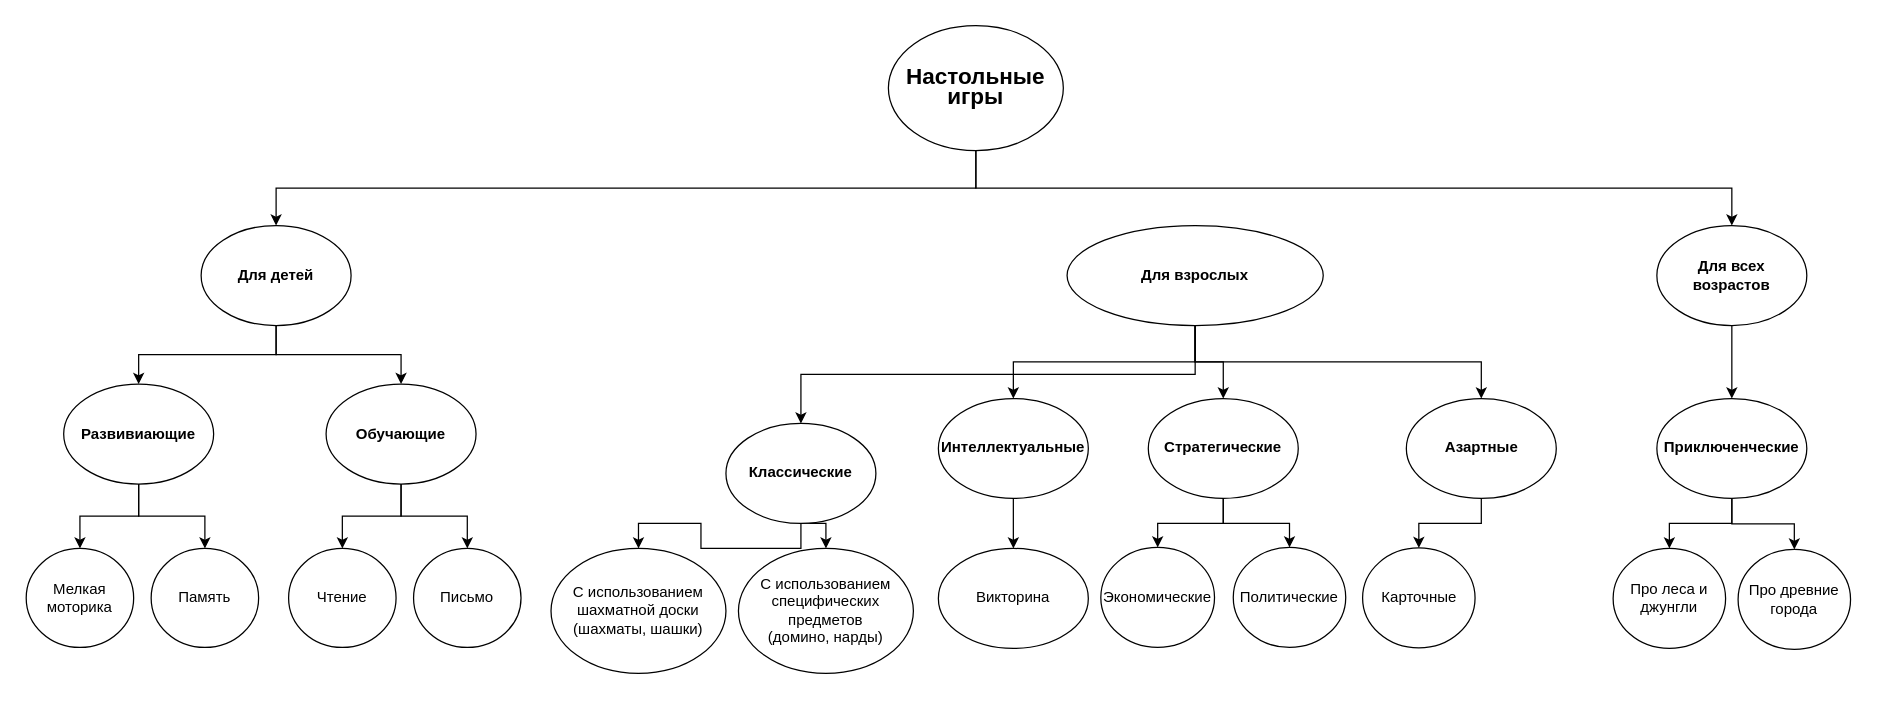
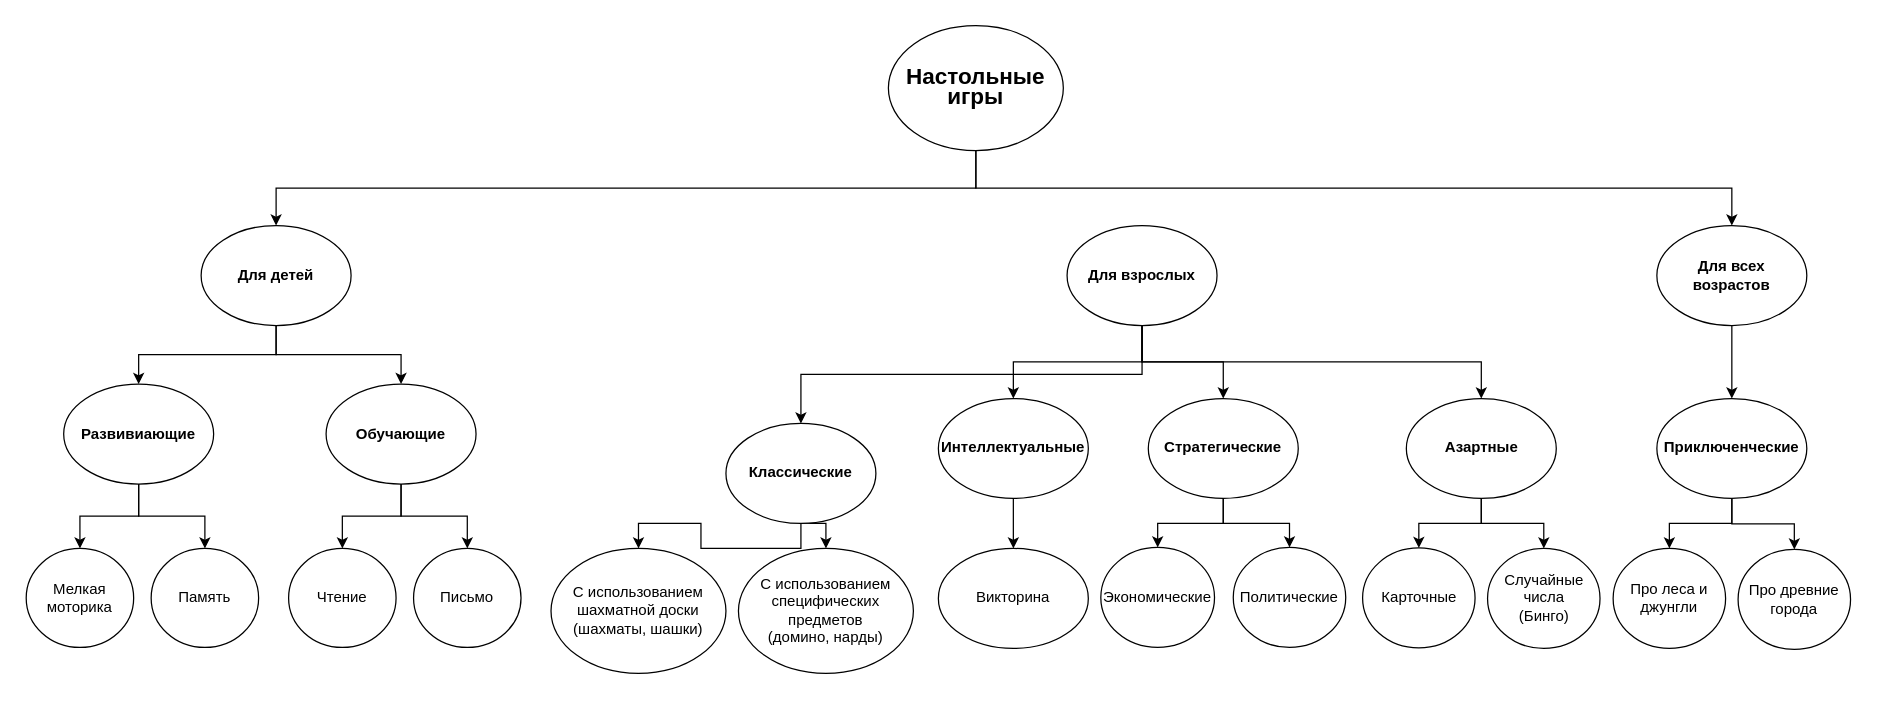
  <mxCell id="0" />
  <mxCell id="1" parent="0" />
  <mxCell id="2" style="edgeStyle=orthogonalEdgeStyle;rounded=0;orthogonalLoop=1;jettySize=auto;html=1;exitX=0.5;exitY=1;exitDx=0;exitDy=0;" edge="1" parent="1" source="4" target="19"><mxGeometry relative="1" as="geometry" /></mxCell>
  <mxCell id="3" style="edgeStyle=orthogonalEdgeStyle;rounded=0;orthogonalLoop=1;jettySize=auto;html=1;exitX=0.5;exitY=1;exitDx=0;exitDy=0;" edge="1" parent="1" source="4" target="12"><mxGeometry relative="1" as="geometry" /></mxCell>
  <mxCell id="4" value="&lt;span style=&quot;line-height: 115%;&quot;&gt;&lt;b style=&quot;&quot;&gt;&lt;font style=&quot;font-size: 18px;&quot;&gt;Настольные&lt;br&gt;игры&lt;/font&gt;&lt;/b&gt;&lt;/span&gt;" style="ellipse;whiteSpace=wrap;html=1;" vertex="1" parent="1"><mxGeometry x="710" width="140" height="100" as="geometry" y="20" /></mxCell>
  <mxCell id="5" style="edgeStyle=orthogonalEdgeStyle;rounded=0;orthogonalLoop=1;jettySize=auto;html=1;exitX=0.5;exitY=1;exitDx=0;exitDy=0;entryX=0.5;entryY=0;entryDx=0;entryDy=0;" edge="1" parent="1" source="7" target="35"><mxGeometry relative="1" as="geometry" /></mxCell>
  <mxCell id="6" style="edgeStyle=orthogonalEdgeStyle;rounded=0;orthogonalLoop=1;jettySize=auto;html=1;exitX=0.5;exitY=1;exitDx=0;exitDy=0;entryX=0.5;entryY=0;entryDx=0;entryDy=0;" edge="1" parent="1" source="7" target="36"><mxGeometry relative="1" as="geometry" /></mxCell>
  <mxCell id="7" value="&lt;b&gt;Классические&lt;/b&gt;" style="ellipse;whiteSpace=wrap;html=1;" vertex="1" parent="1"><mxGeometry x="580" y="338.42" width="120" height="80" as="geometry" /></mxCell>
  <mxCell id="8" style="edgeStyle=orthogonalEdgeStyle;rounded=0;orthogonalLoop=1;jettySize=auto;html=1;exitX=0.5;exitY=1;exitDx=0;exitDy=0;entryX=0.5;entryY=0;entryDx=0;entryDy=0;" edge="1" parent="1" source="9" target="37"><mxGeometry relative="1" as="geometry" /></mxCell>
  <mxCell id="9" value="&lt;b&gt;Интеллектуальные&lt;/b&gt;" style="ellipse;whiteSpace=wrap;html=1;" vertex="1" parent="1"><mxGeometry x="750" y="318.42" width="120" height="80" as="geometry" /></mxCell>
  <mxCell id="10" style="edgeStyle=orthogonalEdgeStyle;rounded=0;orthogonalLoop=1;jettySize=auto;html=1;exitX=0.5;exitY=1;exitDx=0;exitDy=0;" edge="1" parent="1" source="12" target="22"><mxGeometry relative="1" as="geometry" /></mxCell>
  <mxCell id="11" style="edgeStyle=orthogonalEdgeStyle;rounded=0;orthogonalLoop=1;jettySize=auto;html=1;exitX=0.5;exitY=1;exitDx=0;exitDy=0;" edge="1" parent="1" source="12" target="25"><mxGeometry relative="1" as="geometry" /></mxCell>
  <mxCell id="12" value="&lt;b&gt;Для детей&lt;/b&gt;" style="ellipse;whiteSpace=wrap;html=1;" vertex="1" parent="1"><mxGeometry x="160" y="180" width="120" height="80" as="geometry" /></mxCell>
  <mxCell id="13" style="edgeStyle=orthogonalEdgeStyle;rounded=0;orthogonalLoop=1;jettySize=auto;html=1;exitX=0.5;exitY=1;exitDx=0;exitDy=0;" edge="1" parent="1" source="17" target="7"><mxGeometry relative="1" as="geometry" /></mxCell>
  <mxCell id="14" style="edgeStyle=orthogonalEdgeStyle;rounded=0;orthogonalLoop=1;jettySize=auto;html=1;exitX=0.5;exitY=1;exitDx=0;exitDy=0;" edge="1" parent="1" source="17" target="9"><mxGeometry relative="1" as="geometry" /></mxCell>
  <mxCell id="15" style="edgeStyle=orthogonalEdgeStyle;rounded=0;orthogonalLoop=1;jettySize=auto;html=1;exitX=0.5;exitY=1;exitDx=0;exitDy=0;" edge="1" parent="1" source="17" target="34"><mxGeometry relative="1" as="geometry" /></mxCell>
  <mxCell id="16" style="edgeStyle=orthogonalEdgeStyle;rounded=0;orthogonalLoop=1;jettySize=auto;html=1;exitX=0.5;exitY=1;exitDx=0;exitDy=0;" edge="1" parent="1" source="17" target="28"><mxGeometry relative="1" as="geometry" /></mxCell>
- <mxCell id="17" value="&lt;b&gt;Для взрослых&lt;/b&gt;" style="ellipse;whiteSpace=wrap;html=1;" vertex="1" parent="1"><mxGeometry x="853" y="180" width="205" height="80" as="geometry" /></mxCell>
+ <mxCell id="17" value="&lt;b&gt;Для взрослых&lt;/b&gt;" style="ellipse;whiteSpace=wrap;html=1;" vertex="1" parent="1"><mxGeometry x="853" y="180" width="120" height="80" as="geometry" /></mxCell>
  <mxCell id="18" style="edgeStyle=orthogonalEdgeStyle;rounded=0;orthogonalLoop=1;jettySize=auto;html=1;exitX=0.5;exitY=1;exitDx=0;exitDy=0;" edge="1" parent="1" source="19" target="31"><mxGeometry relative="1" as="geometry" /></mxCell>
  <mxCell id="19" value="&lt;b&gt;Для всех возрастов&lt;/b&gt;" style="ellipse;whiteSpace=wrap;html=1;" vertex="1" parent="1"><mxGeometry x="1325" y="180" width="120" height="80" as="geometry" /></mxCell>
  <mxCell id="20" value="" style="edgeStyle=orthogonalEdgeStyle;rounded=0;orthogonalLoop=1;jettySize=auto;html=1;" edge="1" parent="1" source="22" target="45"><mxGeometry relative="1" as="geometry" /></mxCell>
  <mxCell id="21" style="edgeStyle=orthogonalEdgeStyle;rounded=0;orthogonalLoop=1;jettySize=auto;html=1;exitX=0.5;exitY=1;exitDx=0;exitDy=0;" edge="1" parent="1" source="22" target="44"><mxGeometry relative="1" as="geometry" /></mxCell>
  <mxCell id="22" value="&lt;b&gt;Развивиающие&lt;/b&gt;" style="ellipse;whiteSpace=wrap;html=1;" vertex="1" parent="1"><mxGeometry x="50" y="306.84" width="120" height="80" as="geometry" /></mxCell>
  <mxCell id="23" style="edgeStyle=orthogonalEdgeStyle;rounded=0;orthogonalLoop=1;jettySize=auto;html=1;exitX=0.5;exitY=1;exitDx=0;exitDy=0;" edge="1" parent="1" source="25" target="46"><mxGeometry relative="1" as="geometry" /></mxCell>
  <mxCell id="24" style="edgeStyle=orthogonalEdgeStyle;rounded=0;orthogonalLoop=1;jettySize=auto;html=1;exitX=0.5;exitY=1;exitDx=0;exitDy=0;" edge="1" parent="1" source="25" target="47"><mxGeometry relative="1" as="geometry" /></mxCell>
  <mxCell id="25" value="&lt;b&gt;Обучающие&lt;/b&gt;" style="ellipse;whiteSpace=wrap;html=1;" vertex="1" parent="1"><mxGeometry x="260" y="306.84" width="120" height="80" as="geometry" /></mxCell>
  <mxCell id="26" style="edgeStyle=orthogonalEdgeStyle;rounded=0;orthogonalLoop=1;jettySize=auto;html=1;exitX=0.5;exitY=1;exitDx=0;exitDy=0;entryX=0.5;entryY=0;entryDx=0;entryDy=0;" edge="1" parent="1" source="28" target="40"><mxGeometry relative="1" as="geometry" /></mxCell>
+ <mxCell id="27" style="edgeStyle=orthogonalEdgeStyle;rounded=0;orthogonalLoop=1;jettySize=auto;html=1;exitX=0.5;exitY=1;exitDx=0;exitDy=0;entryX=0.5;entryY=0;entryDx=0;entryDy=0;" edge="1" parent="1" source="28" target="41"><mxGeometry relative="1" as="geometry" /></mxCell>
  <mxCell id="28" value="&lt;b&gt;Азартные&lt;/b&gt;" style="ellipse;whiteSpace=wrap;html=1;" vertex="1" parent="1"><mxGeometry x="1124.5" y="318.42" width="120" height="80" as="geometry" /></mxCell>
  <mxCell id="29" style="edgeStyle=orthogonalEdgeStyle;rounded=0;orthogonalLoop=1;jettySize=auto;html=1;exitX=0.5;exitY=1;exitDx=0;exitDy=0;entryX=0.5;entryY=0;entryDx=0;entryDy=0;" edge="1" parent="1" source="31" target="42"><mxGeometry relative="1" as="geometry" /></mxCell>
  <mxCell id="30" style="edgeStyle=orthogonalEdgeStyle;rounded=0;orthogonalLoop=1;jettySize=auto;html=1;exitX=0.5;exitY=1;exitDx=0;exitDy=0;entryX=0.5;entryY=0;entryDx=0;entryDy=0;" edge="1" parent="1" source="31" target="43"><mxGeometry relative="1" as="geometry" /></mxCell>
  <mxCell id="31" value="&lt;b&gt;Приключенческие&lt;/b&gt;" style="ellipse;whiteSpace=wrap;html=1;" vertex="1" parent="1"><mxGeometry x="1325" y="318.42" width="120" height="80" as="geometry" /></mxCell>
  <mxCell id="32" style="edgeStyle=orthogonalEdgeStyle;rounded=0;orthogonalLoop=1;jettySize=auto;html=1;exitX=0.5;exitY=1;exitDx=0;exitDy=0;entryX=0.5;entryY=0;entryDx=0;entryDy=0;" edge="1" parent="1" source="34" target="38"><mxGeometry relative="1" as="geometry" /></mxCell>
  <mxCell id="33" style="edgeStyle=orthogonalEdgeStyle;rounded=0;orthogonalLoop=1;jettySize=auto;html=1;exitX=0.5;exitY=1;exitDx=0;exitDy=0;entryX=0.5;entryY=0;entryDx=0;entryDy=0;" edge="1" parent="1" source="34" target="39"><mxGeometry relative="1" as="geometry" /></mxCell>
  <mxCell id="34" value="&lt;b&gt;Стратегические&lt;/b&gt;" style="ellipse;whiteSpace=wrap;html=1;" vertex="1" parent="1"><mxGeometry x="918" y="318.42" width="120" height="80" as="geometry" /></mxCell>
  <mxCell id="35" value="С использованием шахматной доски&lt;br&gt;(шахматы, шашки)" style="ellipse;whiteSpace=wrap;html=1;" vertex="1" parent="1"><mxGeometry x="440" y="438.42" width="140" height="100" as="geometry" /></mxCell>
  <mxCell id="36" value="С использованием специфических предметов&lt;br&gt;(домино, нарды)" style="ellipse;whiteSpace=wrap;html=1;" vertex="1" parent="1"><mxGeometry x="590" y="438.42" width="140" height="100" as="geometry" /></mxCell>
  <mxCell id="37" value="Викторина" style="ellipse;whiteSpace=wrap;html=1;" vertex="1" parent="1"><mxGeometry x="750" y="438.42" width="120" height="80" as="geometry" /></mxCell>
  <mxCell id="38" value="Экономические" style="ellipse;whiteSpace=wrap;html=1;" vertex="1" parent="1"><mxGeometry x="880" y="437.63" width="91" height="80" as="geometry" /></mxCell>
  <mxCell id="39" value="Политические" style="ellipse;whiteSpace=wrap;html=1;" vertex="1" parent="1"><mxGeometry x="986" y="437.63" width="90" height="80" as="geometry" /></mxCell>
  <mxCell id="40" value="Карточные" style="ellipse;whiteSpace=wrap;html=1;" vertex="1" parent="1"><mxGeometry x="1089.5" y="438.03" width="90" height="80" as="geometry" /></mxCell>
+ <mxCell id="41" value="Случайные числа&lt;br&gt;(Бинго)" style="ellipse;whiteSpace=wrap;html=1;" vertex="1" parent="1"><mxGeometry x="1189.5" y="438.42" width="90" height="80" as="geometry" /></mxCell>
  <mxCell id="42" value="Про леса и джунгли" style="ellipse;whiteSpace=wrap;html=1;" vertex="1" parent="1"><mxGeometry x="1290" y="438.42" width="90" height="80" as="geometry" /></mxCell>
  <mxCell id="43" value="Про древние города" style="ellipse;whiteSpace=wrap;html=1;" vertex="1" parent="1"><mxGeometry x="1390" y="439.21" width="90" height="80" as="geometry" /></mxCell>
  <mxCell id="44" value="Мелкая моторика" style="ellipse;whiteSpace=wrap;html=1;" vertex="1" parent="1"><mxGeometry x="20" y="438.42" width="86" height="79.21" as="geometry" /></mxCell>
  <mxCell id="45" value="Память" style="ellipse;whiteSpace=wrap;html=1;" vertex="1" parent="1"><mxGeometry x="120" y="438.42" width="86" height="79.21" as="geometry" /></mxCell>
  <mxCell id="46" value="Чтение" style="ellipse;whiteSpace=wrap;html=1;" vertex="1" parent="1"><mxGeometry x="230" y="438.42" width="86" height="79.21" as="geometry" /></mxCell>
  <mxCell id="47" value="Письмо" style="ellipse;whiteSpace=wrap;html=1;" vertex="1" parent="1"><mxGeometry x="330" y="438.42" width="86" height="79.21" as="geometry" /></mxCell>
